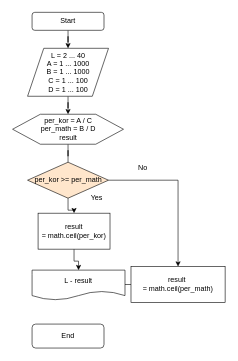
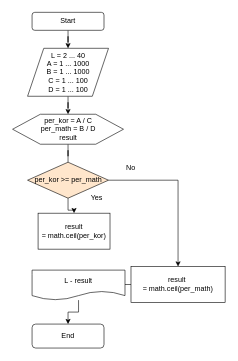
  <mxCell id="0" />
  <mxCell id="1" parent="0" />
  <mxCell id="2" value="" style="edgeStyle=orthogonalEdgeStyle;rounded=0;orthogonalLoop=1;jettySize=auto;html=1;" parent="1" source="3" target="5" edge="1"><mxGeometry relative="1" as="geometry" /></mxCell>
  <mxCell id="3" value="Start" style="rounded=1;whiteSpace=wrap;html=1;" parent="1" vertex="1"><mxGeometry x="53" y="20" width="120" height="30" as="geometry" /></mxCell>
  <mxCell id="4" value="" style="edgeStyle=orthogonalEdgeStyle;rounded=0;orthogonalLoop=1;jettySize=auto;html=1;" parent="1" source="5" target="7" edge="1"><mxGeometry relative="1" as="geometry" /></mxCell>
  <mxCell id="5" value="L = 2 ... 40&lt;br&gt;A = 1 ... 1000&lt;br&gt;B = 1 ... 1000&lt;br&gt;C = 1 ... 100&lt;br&gt;D = 1 ... 100" style="shape=parallelogram;perimeter=parallelogramPerimeter;whiteSpace=wrap;html=1;" parent="1" vertex="1"><mxGeometry x="45.5" y="80" width="135" height="80" as="geometry" /></mxCell>
  <mxCell id="6" value="" style="edgeStyle=orthogonalEdgeStyle;rounded=0;orthogonalLoop=1;jettySize=auto;html=1;endArrow=none;" parent="1" source="7" target="10" edge="1"><mxGeometry relative="1" as="geometry" /></mxCell>
  <mxCell id="7" value="per_kor = A / C&lt;br&gt;per_math = B / D&lt;br&gt;result" style="shape=hexagon;perimeter=hexagonPerimeter2;whiteSpace=wrap;html=1;verticalAlign=middle;" parent="1" vertex="1"><mxGeometry x="20.5" y="190" width="185" height="50" as="geometry" /></mxCell>
  <mxCell id="8" value="" style="edgeStyle=orthogonalEdgeStyle;rounded=0;orthogonalLoop=1;jettySize=auto;html=1;" parent="1" source="10" target="14" edge="1"><mxGeometry relative="1" as="geometry"><mxPoint x="236" y="360" as="targetPoint" /></mxGeometry></mxCell>
  <mxCell id="9" value="" style="edgeStyle=orthogonalEdgeStyle;rounded=0;orthogonalLoop=1;jettySize=auto;html=1;" parent="1" source="10" target="12" edge="1"><mxGeometry relative="1" as="geometry" /></mxCell>
  <mxCell id="10" value="per_kor &amp;gt;= per_math" style="rhombus;whiteSpace=wrap;html=1;fillColor=#ffe6cc;" parent="1" vertex="1"><mxGeometry x="45.5" y="270" width="135" height="60" as="geometry" /></mxCell>
- <mxCell id="11" value="" style="edgeStyle=orthogonalEdgeStyle;rounded=0;orthogonalLoop=1;jettySize=auto;html=1;" parent="1" source="12" target="16" edge="1"><mxGeometry relative="1" as="geometry" /></mxCell>
  <mxCell id="12" value="result &lt;br&gt;= math.ceil(per_kor)" style="rounded=0;whiteSpace=wrap;html=1;" parent="1" vertex="1"><mxGeometry x="63" y="355" width="120" height="60" as="geometry" /></mxCell>
  <mxCell id="13" value="" style="edgeStyle=orthogonalEdgeStyle;rounded=0;orthogonalLoop=1;jettySize=auto;html=1;" parent="1" source="14" target="16" edge="1"><mxGeometry relative="1" as="geometry" /></mxCell>
  <mxCell id="14" value="result&amp;nbsp;&lt;br&gt;=&amp;nbsp;math.ceil(per_math)" style="rounded=0;whiteSpace=wrap;html=1;" parent="1" vertex="1"><mxGeometry x="218" y="444" width="157" height="60" as="geometry" /></mxCell>
+ <mxCell id="15" value="" style="edgeStyle=orthogonalEdgeStyle;rounded=0;orthogonalLoop=1;jettySize=auto;html=1;" parent="1" source="16" target="17" edge="1"><mxGeometry relative="1" as="geometry" /></mxCell>
  <mxCell id="16" value="L - result" style="shape=document;whiteSpace=wrap;html=1;boundedLbl=1;" parent="1" vertex="1"><mxGeometry x="53" y="450" width="155" height="50" as="geometry" /></mxCell>
  <mxCell id="17" value="End" style="rounded=1;whiteSpace=wrap;html=1;" parent="1" vertex="1"><mxGeometry x="53" y="540" width="120" height="40" as="geometry" /></mxCell>
- <mxCell id="18" value="No" style="text;html=1;strokeColor=none;fillColor=none;align=center;verticalAlign=middle;whiteSpace=wrap;rounded=0;" vertex="1" parent="1"><mxGeometry x="218" y="270" width="40" height="20" as="geometry" /></mxCell>
+ <mxCell id="18" value="No" style="text;html=1;strokeColor=none;fillColor=none;align=center;verticalAlign=middle;whiteSpace=wrap;rounded=0;" vertex="1" parent="1"><mxGeometry x="198" y="270" width="40" height="20" as="geometry" /></mxCell>
  <mxCell id="19" value="Yes" style="text;html=1;strokeColor=none;fillColor=none;align=center;verticalAlign=middle;whiteSpace=wrap;rounded=0;" vertex="1" parent="1"><mxGeometry x="140.5" y="320" width="40" height="20" as="geometry" /></mxCell>
